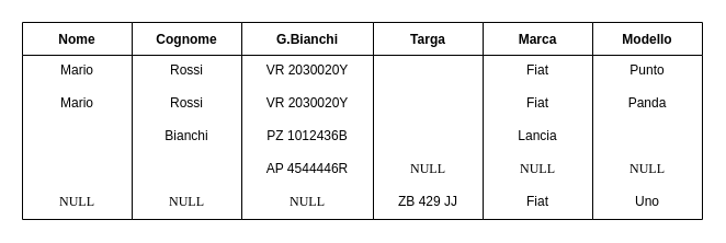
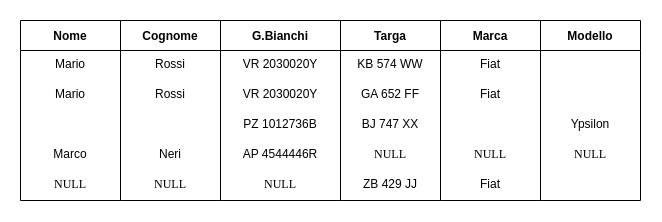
  <mxCell id="0" />
  <mxCell id="1" parent="0" />
  <mxCell id="2" value="Nome" style="swimlane;startSize=30;fontStyle=1" parent="1" vertex="1"><mxGeometry x="20" y="20" width="100" height="180" as="geometry" /></mxCell>
  <mxCell id="3" value="Mario" style="text;strokeColor=none;fillColor=none;spacingLeft=4;spacingRight=4;overflow=hidden;rotatable=0;points=[[0,0.5],[1,0.5]];portConstraint=eastwest;fontSize=12;align=center;" parent="2" vertex="1"><mxGeometry y="30" width="100" height="30" as="geometry" /></mxCell>
  <mxCell id="4" value="Mario" style="text;strokeColor=none;fillColor=none;spacingLeft=4;spacingRight=4;overflow=hidden;rotatable=0;points=[[0,0.5],[1,0.5]];portConstraint=eastwest;fontSize=12;align=center;" parent="2" vertex="1"><mxGeometry y="60" width="100" height="30" as="geometry" /></mxCell>
+ <mxCell id="5" value="Marco" style="text;strokeColor=none;fillColor=none;spacingLeft=4;spacingRight=4;overflow=hidden;rotatable=0;points=[[0,0.5],[1,0.5]];portConstraint=eastwest;fontSize=12;align=center;" parent="2" vertex="1"><mxGeometry y="120" width="100" height="30" as="geometry" /></mxCell>
  <mxCell id="6" value="NULL" style="text;strokeColor=none;fillColor=none;spacingLeft=4;spacingRight=4;overflow=hidden;rotatable=0;points=[[0,0.5],[1,0.5]];portConstraint=eastwest;fontSize=12;align=center;fontFamily=Times New Roman;" vertex="1" parent="2"><mxGeometry y="150" width="100" height="30" as="geometry" /></mxCell>
  <mxCell id="7" value="G.Bianchi" style="swimlane;startSize=30;fontStyle=1" parent="1" vertex="1"><mxGeometry x="220" y="20" width="120" height="180" as="geometry" /></mxCell>
  <mxCell id="8" value="VR 2030020Y" style="text;strokeColor=none;fillColor=none;spacingLeft=4;spacingRight=4;overflow=hidden;rotatable=0;points=[[0,0.5],[1,0.5]];portConstraint=eastwest;fontSize=12;align=center;" parent="7" vertex="1"><mxGeometry y="30" width="120" height="30" as="geometry" /></mxCell>
  <mxCell id="9" value="VR 2030020Y" style="text;strokeColor=none;fillColor=none;spacingLeft=4;spacingRight=4;overflow=hidden;rotatable=0;points=[[0,0.5],[1,0.5]];portConstraint=eastwest;fontSize=12;align=center;" parent="7" vertex="1"><mxGeometry y="60" width="120" height="30" as="geometry" /></mxCell>
- <mxCell id="10" value="PZ 1012436B" style="text;strokeColor=none;fillColor=none;spacingLeft=4;spacingRight=4;overflow=hidden;rotatable=0;points=[[0,0.5],[1,0.5]];portConstraint=eastwest;fontSize=12;align=center;" parent="7" vertex="1"><mxGeometry y="90" width="120" height="30" as="geometry" /></mxCell>
+ <mxCell id="10" value="PZ 1012736B" style="text;strokeColor=none;fillColor=none;spacingLeft=4;spacingRight=4;overflow=hidden;rotatable=0;points=[[0,0.5],[1,0.5]];portConstraint=eastwest;fontSize=12;align=center;" parent="7" vertex="1"><mxGeometry y="90" width="120" height="30" as="geometry" /></mxCell>
  <mxCell id="11" value="AP 4544446R" style="text;strokeColor=none;fillColor=none;spacingLeft=4;spacingRight=4;overflow=hidden;rotatable=0;points=[[0,0.5],[1,0.5]];portConstraint=eastwest;fontSize=12;align=center;" parent="7" vertex="1"><mxGeometry y="120" width="120" height="30" as="geometry" /></mxCell>
  <mxCell id="12" value="NULL" style="text;strokeColor=none;fillColor=none;spacingLeft=4;spacingRight=4;overflow=hidden;rotatable=0;points=[[0,0.5],[1,0.5]];portConstraint=eastwest;fontSize=12;align=center;fontFamily=Times New Roman;" vertex="1" parent="7"><mxGeometry y="150" width="120" height="30" as="geometry" /></mxCell>
  <mxCell id="13" value="Cognome" style="swimlane;startSize=30;fontStyle=1" parent="1" vertex="1"><mxGeometry x="120" y="20" width="100" height="180" as="geometry" /></mxCell>
  <mxCell id="14" value="Rossi" style="text;strokeColor=none;fillColor=none;spacingLeft=4;spacingRight=4;overflow=hidden;rotatable=0;points=[[0,0.5],[1,0.5]];portConstraint=eastwest;fontSize=12;align=center;" parent="13" vertex="1"><mxGeometry y="30" width="100" height="30" as="geometry" /></mxCell>
  <mxCell id="15" value="Rossi" style="text;strokeColor=none;fillColor=none;spacingLeft=4;spacingRight=4;overflow=hidden;rotatable=0;points=[[0,0.5],[1,0.5]];portConstraint=eastwest;fontSize=12;align=center;" parent="13" vertex="1"><mxGeometry y="60" width="100" height="30" as="geometry" /></mxCell>
- <mxCell id="16" value="Bianchi" style="text;strokeColor=none;fillColor=none;spacingLeft=4;spacingRight=4;overflow=hidden;rotatable=0;points=[[0,0.5],[1,0.5]];portConstraint=eastwest;fontSize=12;align=center;" parent="13" vertex="1"><mxGeometry y="90" width="100" height="30" as="geometry" /></mxCell>
+ <mxCell id="17" value="Neri" style="text;strokeColor=none;fillColor=none;spacingLeft=4;spacingRight=4;overflow=hidden;rotatable=0;points=[[0,0.5],[1,0.5]];portConstraint=eastwest;fontSize=12;align=center;" parent="13" vertex="1"><mxGeometry y="120" width="100" height="30" as="geometry" /></mxCell>
  <mxCell id="18" value="NULL" style="text;strokeColor=none;fillColor=none;spacingLeft=4;spacingRight=4;overflow=hidden;rotatable=0;points=[[0,0.5],[1,0.5]];portConstraint=eastwest;fontSize=12;align=center;fontFamily=Times New Roman;" vertex="1" parent="13"><mxGeometry y="150" width="100" height="30" as="geometry" /></mxCell>
  <mxCell id="19" value="Targa" style="swimlane;startSize=30;fontStyle=1" parent="1" vertex="1"><mxGeometry x="340" y="20" width="100" height="180" as="geometry" /></mxCell>
+ <mxCell id="20" value="KB 574 WW" style="text;strokeColor=none;fillColor=none;spacingLeft=4;spacingRight=4;overflow=hidden;rotatable=0;points=[[0,0.5],[1,0.5]];portConstraint=eastwest;fontSize=12;align=center;" parent="19" vertex="1"><mxGeometry y="30" width="100" height="30" as="geometry" /></mxCell>
+ <mxCell id="21" value="GA 652 FF" style="text;strokeColor=none;fillColor=none;spacingLeft=4;spacingRight=4;overflow=hidden;rotatable=0;points=[[0,0.5],[1,0.5]];portConstraint=eastwest;fontSize=12;align=center;" parent="19" vertex="1"><mxGeometry y="60" width="100" height="30" as="geometry" /></mxCell>
+ <mxCell id="22" value="BJ 747 XX" style="text;strokeColor=none;fillColor=none;spacingLeft=4;spacingRight=4;overflow=hidden;rotatable=0;points=[[0,0.5],[1,0.5]];portConstraint=eastwest;fontSize=12;align=center;" parent="19" vertex="1"><mxGeometry y="90" width="100" height="30" as="geometry" /></mxCell>
  <mxCell id="23" value="NULL" style="text;strokeColor=none;fillColor=none;spacingLeft=4;spacingRight=4;overflow=hidden;rotatable=0;points=[[0,0.5],[1,0.5]];portConstraint=eastwest;fontSize=12;align=center;fontFamily=Times New Roman;" parent="19" vertex="1"><mxGeometry y="120" width="100" height="30" as="geometry" /></mxCell>
  <mxCell id="24" value="ZB 429 JJ" style="text;strokeColor=none;fillColor=none;spacingLeft=4;spacingRight=4;overflow=hidden;rotatable=0;points=[[0,0.5],[1,0.5]];portConstraint=eastwest;fontSize=12;align=center;" vertex="1" parent="19"><mxGeometry y="150" width="100" height="30" as="geometry" /></mxCell>
  <mxCell id="25" value="Marca" style="swimlane;startSize=30;fontStyle=1" parent="1" vertex="1"><mxGeometry x="440" y="20" width="100" height="180" as="geometry" /></mxCell>
  <mxCell id="26" value="Fiat" style="text;strokeColor=none;fillColor=none;spacingLeft=4;spacingRight=4;overflow=hidden;rotatable=0;points=[[0,0.5],[1,0.5]];portConstraint=eastwest;fontSize=12;align=center;" parent="25" vertex="1"><mxGeometry y="30" width="100" height="30" as="geometry" /></mxCell>
  <mxCell id="27" value="Fiat" style="text;strokeColor=none;fillColor=none;spacingLeft=4;spacingRight=4;overflow=hidden;rotatable=0;points=[[0,0.5],[1,0.5]];portConstraint=eastwest;fontSize=12;align=center;" parent="25" vertex="1"><mxGeometry y="60" width="100" height="30" as="geometry" /></mxCell>
- <mxCell id="28" value="Lancia" style="text;strokeColor=none;fillColor=none;spacingLeft=4;spacingRight=4;overflow=hidden;rotatable=0;points=[[0,0.5],[1,0.5]];portConstraint=eastwest;fontSize=12;align=center;" parent="25" vertex="1"><mxGeometry y="90" width="100" height="30" as="geometry" /></mxCell>
  <mxCell id="29" value="NULL" style="text;strokeColor=none;fillColor=none;spacingLeft=4;spacingRight=4;overflow=hidden;rotatable=0;points=[[0,0.5],[1,0.5]];portConstraint=eastwest;fontSize=12;align=center;fontFamily=Times New Roman;" parent="25" vertex="1"><mxGeometry y="120" width="100" height="30" as="geometry" /></mxCell>
  <mxCell id="30" value="Fiat" style="text;strokeColor=none;fillColor=none;spacingLeft=4;spacingRight=4;overflow=hidden;rotatable=0;points=[[0,0.5],[1,0.5]];portConstraint=eastwest;fontSize=12;align=center;" vertex="1" parent="25"><mxGeometry y="150" width="100" height="30" as="geometry" /></mxCell>
  <mxCell id="31" value="Modello" style="swimlane;startSize=30;fontStyle=1" parent="1" vertex="1"><mxGeometry x="540" y="20" width="100" height="180" as="geometry" /></mxCell>
- <mxCell id="32" value="Punto" style="text;strokeColor=none;fillColor=none;spacingLeft=4;spacingRight=4;overflow=hidden;rotatable=0;points=[[0,0.5],[1,0.5]];portConstraint=eastwest;fontSize=12;align=center;" parent="31" vertex="1"><mxGeometry y="30" width="100" height="30" as="geometry" /></mxCell>
- <mxCell id="33" value="Panda" style="text;strokeColor=none;fillColor=none;spacingLeft=4;spacingRight=4;overflow=hidden;rotatable=0;points=[[0,0.5],[1,0.5]];portConstraint=eastwest;fontSize=12;align=center;" parent="31" vertex="1"><mxGeometry y="60" width="100" height="30" as="geometry" /></mxCell>
+ <mxCell id="34" value="Ypsilon" style="text;strokeColor=none;fillColor=none;spacingLeft=4;spacingRight=4;overflow=hidden;rotatable=0;points=[[0,0.5],[1,0.5]];portConstraint=eastwest;fontSize=12;align=center;" parent="31" vertex="1"><mxGeometry y="90" width="100" height="30" as="geometry" /></mxCell>
  <mxCell id="35" value="NULL" style="text;strokeColor=none;fillColor=none;spacingLeft=4;spacingRight=4;overflow=hidden;rotatable=0;points=[[0,0.5],[1,0.5]];portConstraint=eastwest;fontSize=12;align=center;fontFamily=Times New Roman;" parent="31" vertex="1"><mxGeometry y="120" width="100" height="30" as="geometry" /></mxCell>
- <mxCell id="36" value="Uno" style="text;strokeColor=none;fillColor=none;spacingLeft=4;spacingRight=4;overflow=hidden;rotatable=0;points=[[0,0.5],[1,0.5]];portConstraint=eastwest;fontSize=12;align=center;" vertex="1" parent="31"><mxGeometry y="150" width="100" height="30" as="geometry" /></mxCell>
